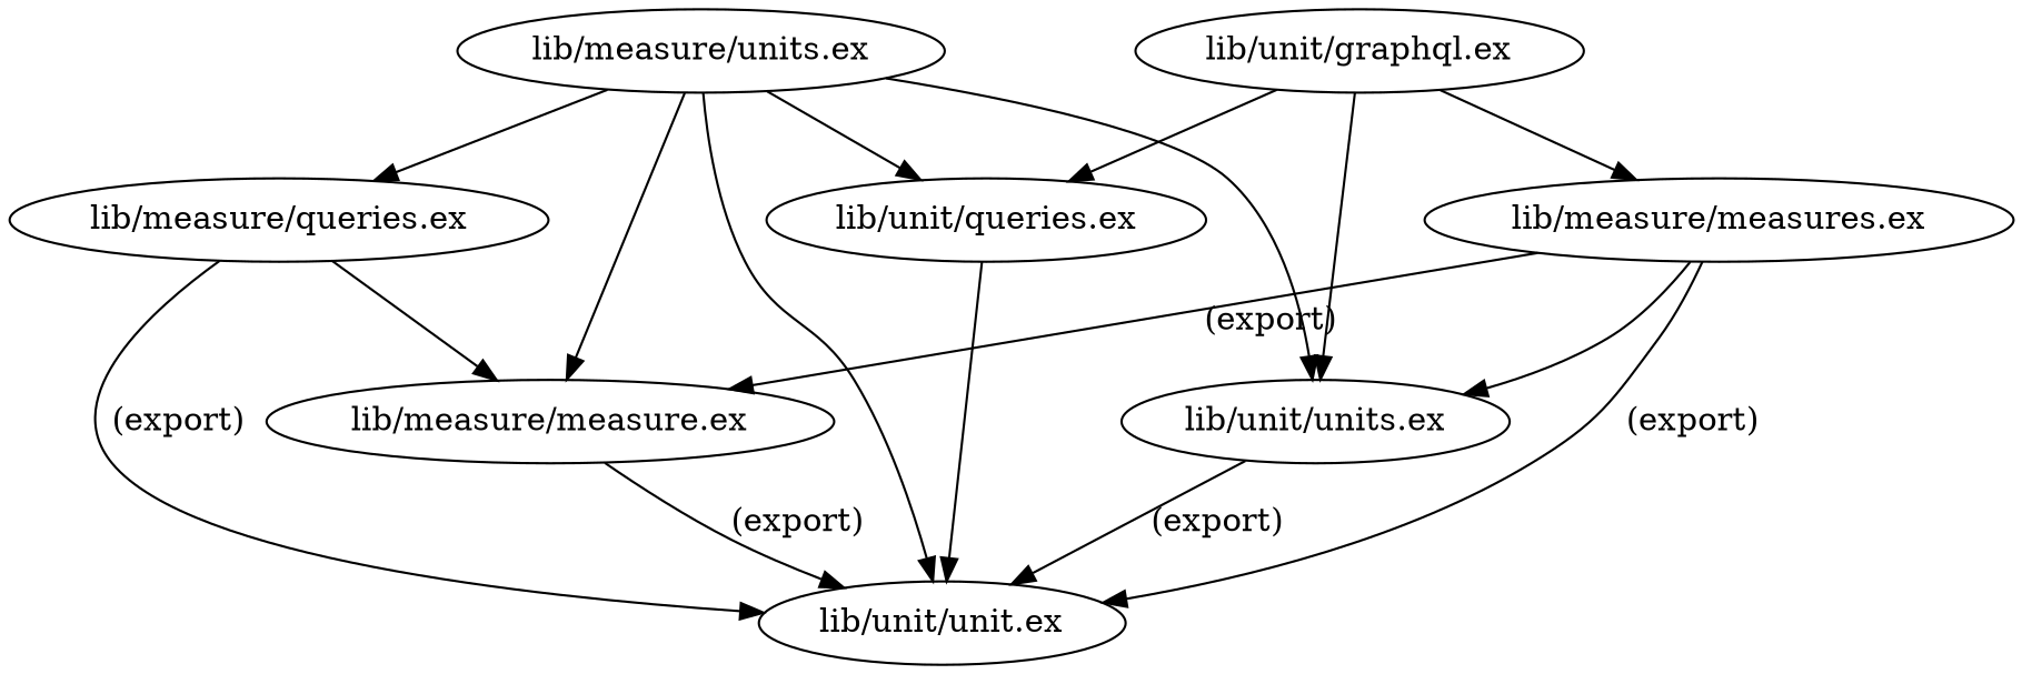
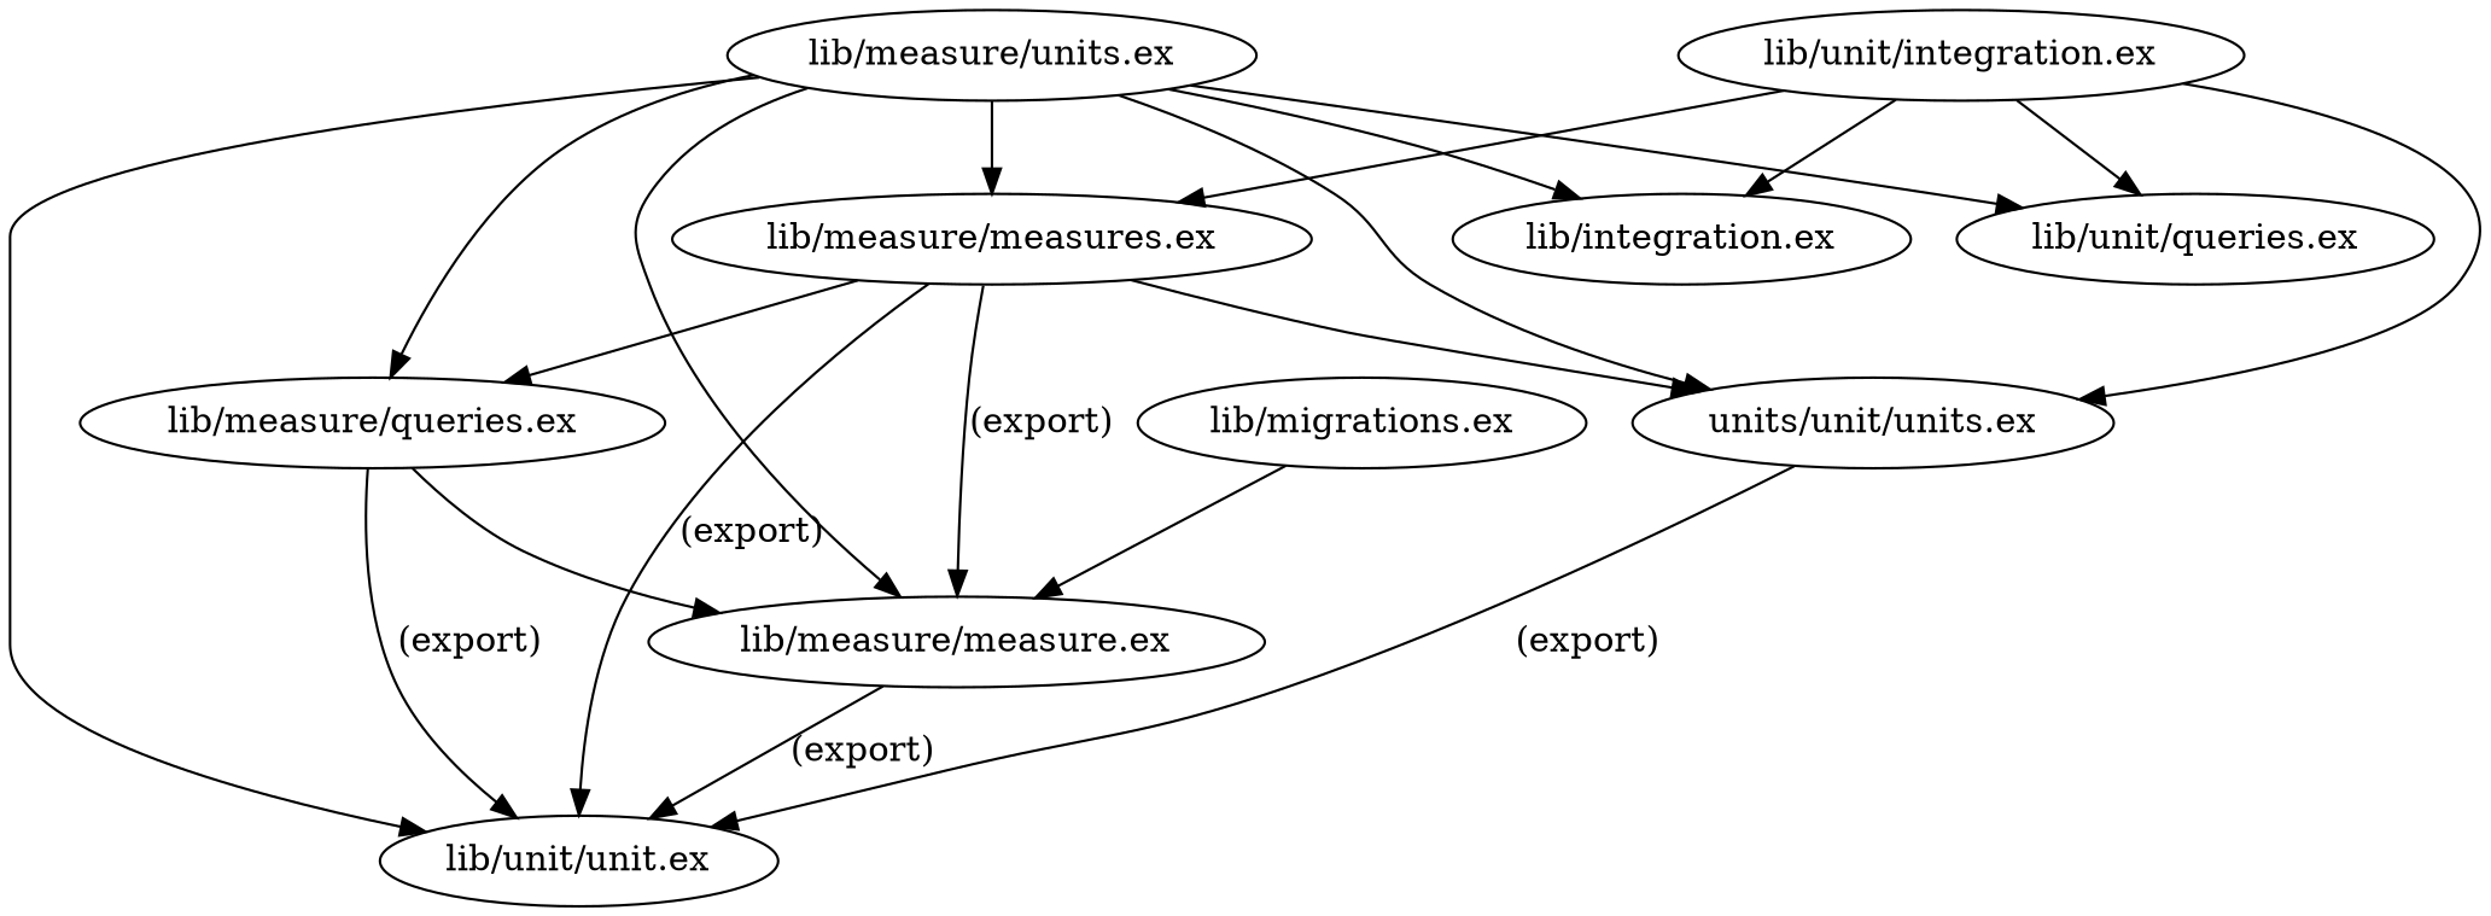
  digraph {
    n1 [label="lib/measure/units.ex"]
+   "lib/integration.ex"
    "lib/measure/measure.ex"
    "lib/unit/unit.ex"
    "lib/measure/measures.ex"
    "lib/measure/queries.ex"
-   "lib/unit/units.ex"
+   "lib/unit/units.ex" [label="units/unit/units.ex"]
    "lib/unit/queries.ex"
-   "lib/unit/graphql.ex"
+   "lib/unit/graphql.ex" [label="lib/unit/integration.ex"]
+   "lib/migrations.ex"
+   n1 -> "lib/integration.ex"
    n1 -> "lib/measure/measure.ex"
    n1 -> "lib/unit/unit.ex"
+   n1 -> "lib/measure/measures.ex"
    n1 -> "lib/measure/queries.ex"
    n1 -> "lib/unit/units.ex"
    n1 -> "lib/unit/queries.ex"
    "lib/measure/measure.ex" -> "lib/unit/unit.ex" [label="(export)"]
    "lib/measure/measures.ex" -> "lib/measure/measure.ex" [label="(export)"]
    "lib/measure/measures.ex" -> "lib/unit/unit.ex" [label="(export)"]
+   "lib/measure/measures.ex" -> "lib/measure/queries.ex"
    "lib/measure/measures.ex" -> "lib/unit/units.ex"
    "lib/measure/queries.ex" -> "lib/measure/measure.ex"
    "lib/measure/queries.ex" -> "lib/unit/unit.ex" [label="(export)"]
    "lib/unit/units.ex" -> "lib/unit/unit.ex" [label="(export)"]
-   "lib/unit/queries.ex" -> "lib/unit/unit.ex"
+   "lib/unit/graphql.ex" -> "lib/integration.ex"
    "lib/unit/graphql.ex" -> "lib/measure/measures.ex"
    "lib/unit/graphql.ex" -> "lib/unit/units.ex"
    "lib/unit/graphql.ex" -> "lib/unit/queries.ex"
+   "lib/migrations.ex" -> "lib/measure/measure.ex"
  }
